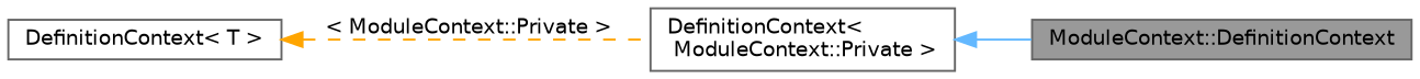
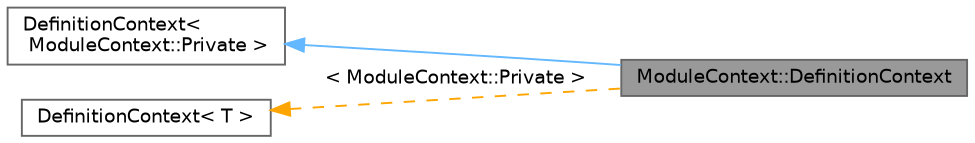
  digraph {
    rankdir=LR
    node [color=gray40 fillcolor=white fontname=Helvetica fontsize=10 shape=box style=filled]
    edge [dir=back fontname=Helvetica fontsize=10 labelfontname=Helvetica labelfontsize=10]
    n1 [fillcolor=grey60 fontcolor=black height=0.2 label="ModuleContext::DefinitionContext" width=0.4]
    n2 [height=0.2 label="DefinitionContext\<\l ModuleContext::Private \>" width=0.4]
    n3 [height=0.2 label="DefinitionContext\< T \>" width=0.4]
    n2 -> n1 [color=steelblue1 style=solid]
-   n3 -> n2 [color=orange label=" \< ModuleContext::Private \>" style=dashed]
+   n3 -> n1 [color=orange label=" \< ModuleContext::Private \>" style=dashed]
  }
